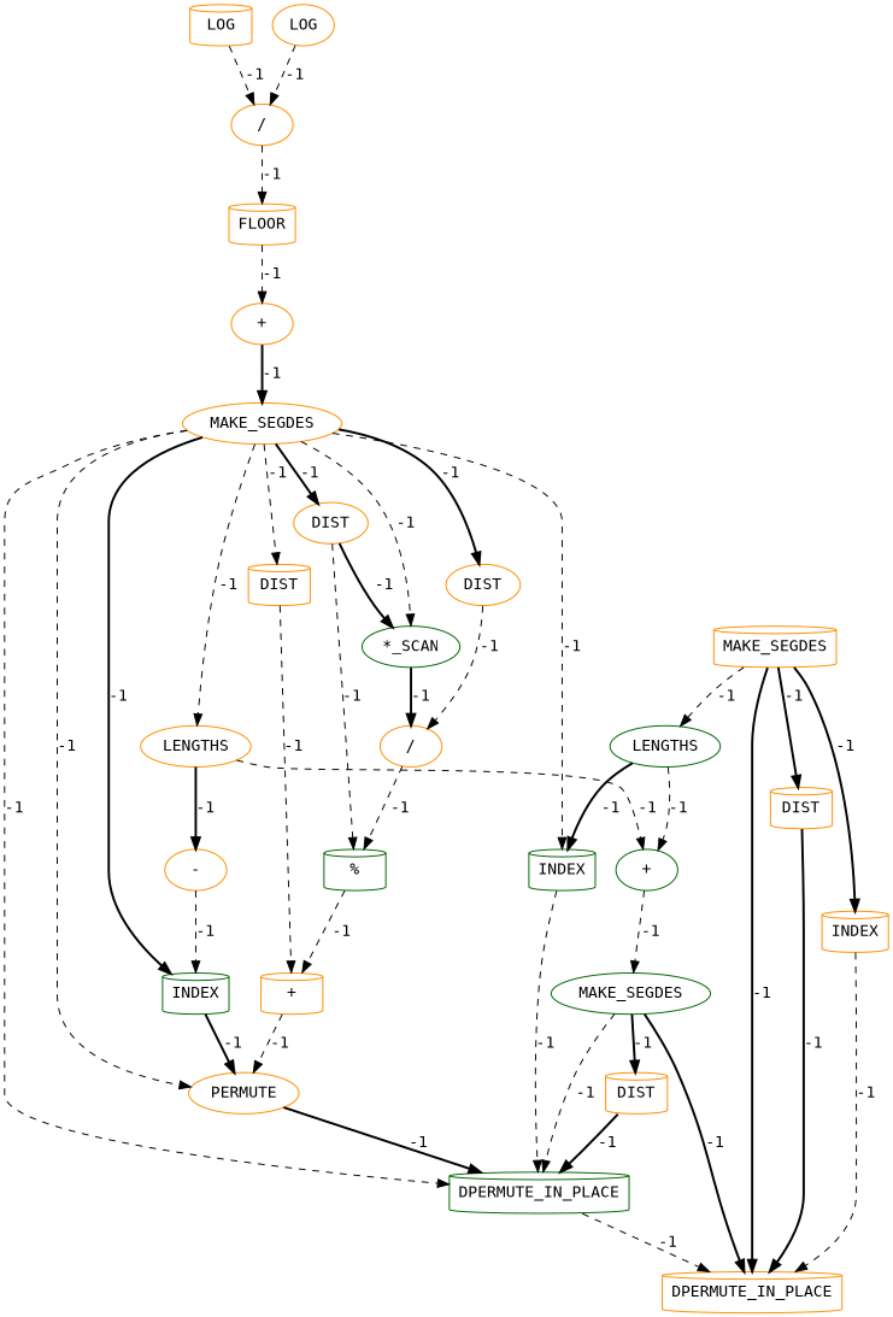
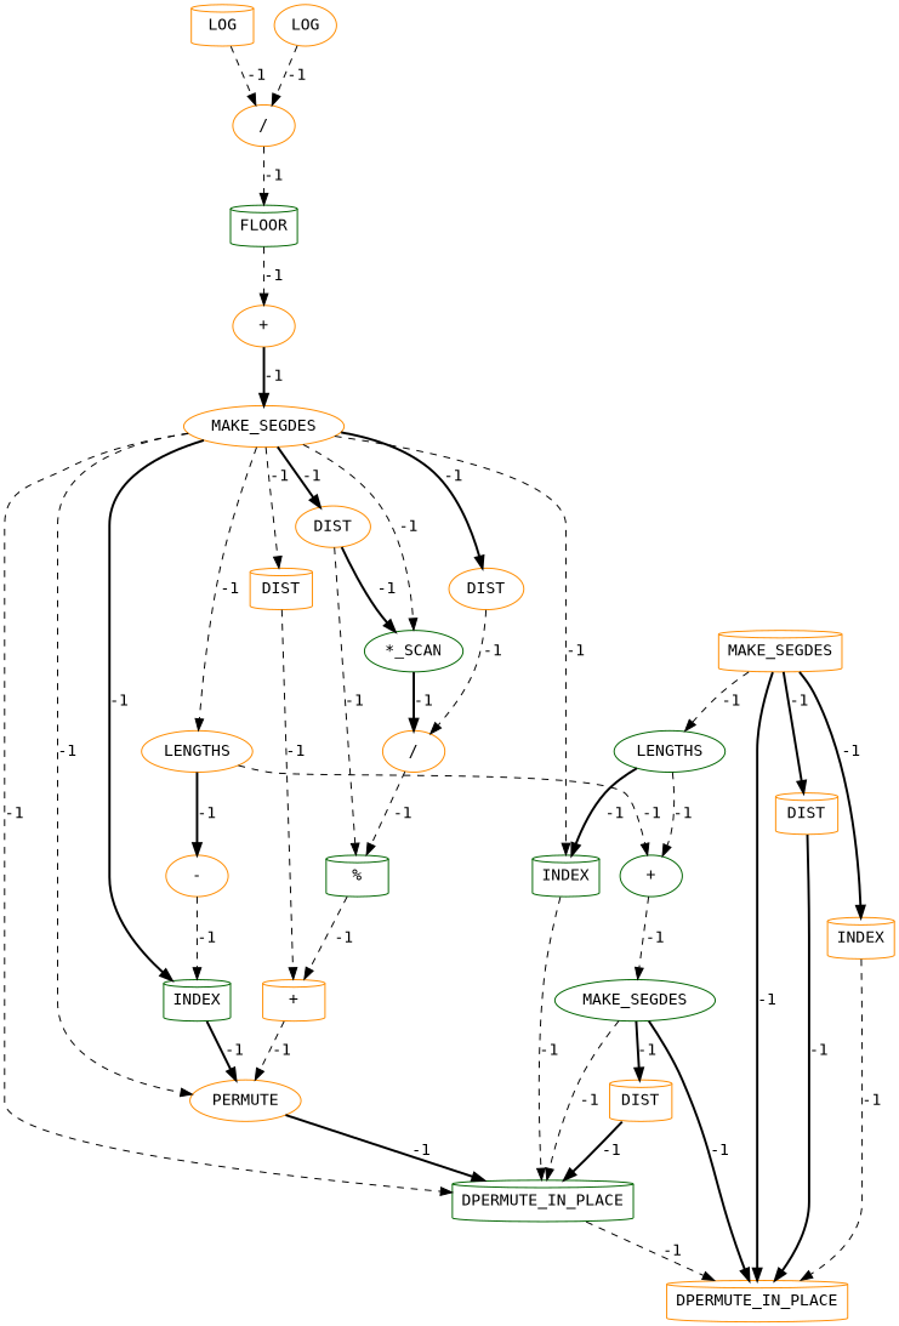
  digraph {
    fontname="DejaVu Sans Mono"
    node [color=darkorange cost=0 fontname="DejaVu Sans Mono" shape=ellipse]
    edge [cost=-1 fontname="DejaVu Sans Mono" style=dashed]
    n1 [label=MAKE_SEGDES]
    n2 [label=PERMUTE]
    n3 [color=darkgreen label="*_SCAN"]
    n4 [color=darkgreen label=INDEX shape=cylinder]
    n5 [color=darkgreen label=INDEX shape=cylinder]
    n6 [color=darkgreen label=DPERMUTE_IN_PLACE shape=cylinder]
    n7 [label=LENGTHS]
    n8 [label=DIST]
    n9 [label=DIST]
    n10 [label=DIST shape=cylinder]
    n11 [label="/"]
    n12 [label=DPERMUTE_IN_PLACE shape=cylinder]
    n13 [color=darkgreen label="+"]
    n14 [label="-"]
    n15 [color=darkgreen label="%" shape=cylinder]
    n16 [label="+" shape=cylinder]
    n17 [label=LOG shape=cylinder]
    n18 [label="/"]
-   n19 [label=FLOOR shape=cylinder]
+   n19 [color=darkgreen label=FLOOR shape=cylinder]
    n20 [color=darkgreen label=LENGTHS]
    n21 [color=darkgreen label=MAKE_SEGDES]
    n22 [label="+"]
    n23 [label=DIST shape=cylinder]
    n24 [label=MAKE_SEGDES shape=cylinder]
    n25 [label=DIST shape=cylinder]
    n26 [label=INDEX shape=cylinder]
    n27 [label=LOG]
    n1 -> n2 [label=-1]
    n1 -> n3 [label=-1]
    n1 -> n4 [label=-1 style=bold]
    n1 -> n5 [label=-1]
    n1 -> n6 [label=-1]
    n1 -> n7 [label=-1]
    n1 -> n8 [label=-1 style=bold]
    n1 -> n9 [label=-1 style=bold]
    n1 -> n10 [label=-1]
    n2 -> n6 [label=-1 style=bold]
    n3 -> n11 [label=-1 style=bold]
    n4 -> n2 [label=-1 style=bold]
    n5 -> n6 [label=-1]
    n6 -> n12 [label=-1]
    n7 -> n13 [label=-1]
    n7 -> n14 [label=-1 style=bold]
    n8 -> n11 [label=-1]
    n9 -> n3 [label=-1 style=bold]
    n9 -> n15 [label=-1]
    n10 -> n16 [label=-1]
    n11 -> n15 [label=-1]
    n13 -> n21 [label=-1]
    n14 -> n4 [label=-1]
    n15 -> n16 [label=-1]
    n16 -> n2 [label=-1]
    n17 -> n18 [label=-1]
    n18 -> n19 [label=-1]
    n19 -> n22 [label=-1]
    n20 -> n5 [label=-1 style=bold]
    n20 -> n13 [label=-1]
    n21 -> n6 [label=-1]
    n21 -> n12 [label=-1 style=bold]
    n21 -> n23 [label=-1 style=bold]
    n22 -> n1 [label=-1 style=bold]
    n23 -> n6 [label=-1 style=bold]
    n24 -> n12 [label=-1 style=bold]
    n24 -> n20 [label=-1]
    n24 -> n25 [label=-1 style=bold]
    n24 -> n26 [label=-1 style=bold]
    n25 -> n12 [label=-1 style=bold]
    n26 -> n12 [label=-1]
    n27 -> n18 [label=-1]
  }
